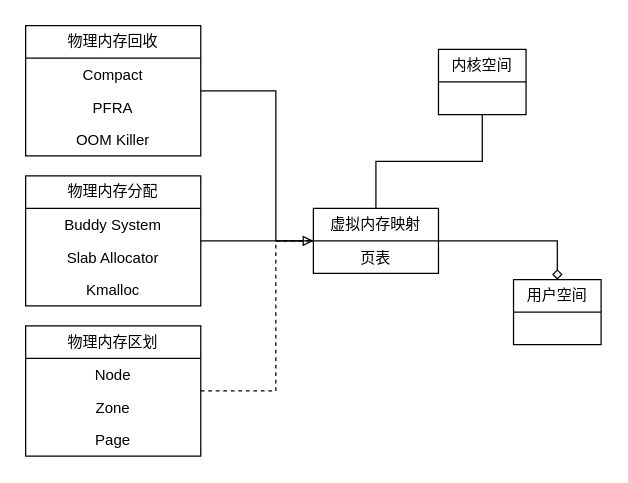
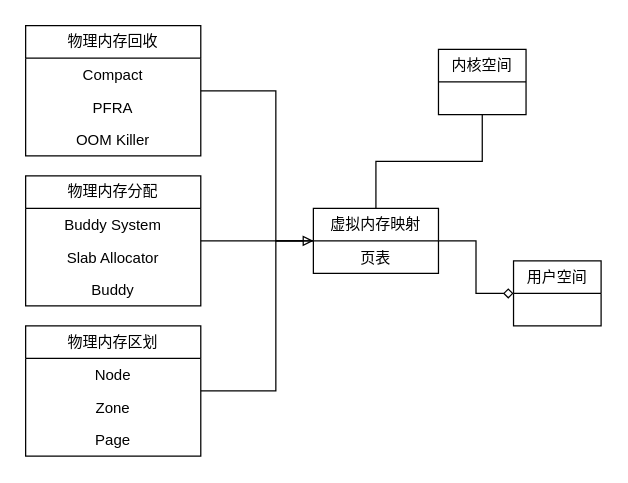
  <mxCell id="0" />
  <mxCell id="1" parent="0" />
  <mxCell id="2" style="edgeStyle=orthogonalEdgeStyle;rounded=0;orthogonalLoop=1;jettySize=auto;html=1;endArrow=none;endFill=0;" edge="1" parent="1" source="3" target="19"><mxGeometry relative="1" as="geometry"><Array as="points"><mxPoint x="220" y="72" /><mxPoint x="220" y="192" /></Array></mxGeometry></mxCell>
  <mxCell id="3" value="物理内存回收" style="swimlane;fontStyle=0;childLayout=stackLayout;horizontal=1;startSize=26;fillColor=none;horizontalStack=0;resizeParent=1;resizeParentMax=0;resizeLast=0;collapsible=1;marginBottom=0;whiteSpace=wrap;html=1;" vertex="1" parent="1"><mxGeometry x="20" y="20" width="140" height="104" as="geometry" /></mxCell>
  <mxCell id="4" value="Compact" style="text;strokeColor=none;fillColor=none;align=center;verticalAlign=top;spacingLeft=4;spacingRight=4;overflow=hidden;rotatable=0;points=[[0,0.5],[1,0.5]];portConstraint=eastwest;whiteSpace=wrap;html=1;" vertex="1" parent="3"><mxGeometry y="26" width="140" height="26" as="geometry" /></mxCell>
  <mxCell id="5" value="PFRA" style="text;strokeColor=none;fillColor=none;align=center;verticalAlign=top;spacingLeft=4;spacingRight=4;overflow=hidden;rotatable=0;points=[[0,0.5],[1,0.5]];portConstraint=eastwest;whiteSpace=wrap;html=1;" vertex="1" parent="3"><mxGeometry y="52" width="140" height="26" as="geometry" /></mxCell>
  <mxCell id="6" value="OOM Killer" style="text;strokeColor=none;fillColor=none;align=center;verticalAlign=top;spacingLeft=4;spacingRight=4;overflow=hidden;rotatable=0;points=[[0,0.5],[1,0.5]];portConstraint=eastwest;whiteSpace=wrap;html=1;" vertex="1" parent="3"><mxGeometry y="78" width="140" height="26" as="geometry" /></mxCell>
  <mxCell id="7" style="edgeStyle=orthogonalEdgeStyle;rounded=0;orthogonalLoop=1;jettySize=auto;html=1;endArrow=block;endFill=0;" edge="1" parent="1" source="8" target="19"><mxGeometry relative="1" as="geometry"><Array as="points"><mxPoint x="210" y="192" /><mxPoint x="210" y="192" /></Array></mxGeometry></mxCell>
  <mxCell id="8" value="物理内存分配" style="swimlane;fontStyle=0;childLayout=stackLayout;horizontal=1;startSize=26;fillColor=none;horizontalStack=0;resizeParent=1;resizeParentMax=0;resizeLast=0;collapsible=1;marginBottom=0;whiteSpace=wrap;html=1;" vertex="1" parent="1"><mxGeometry x="20" y="140" width="140" height="104" as="geometry" /></mxCell>
  <mxCell id="9" value="Buddy System" style="text;strokeColor=none;fillColor=none;align=center;verticalAlign=top;spacingLeft=4;spacingRight=4;overflow=hidden;rotatable=0;points=[[0,0.5],[1,0.5]];portConstraint=eastwest;whiteSpace=wrap;html=1;" vertex="1" parent="8"><mxGeometry y="26" width="140" height="26" as="geometry" /></mxCell>
  <mxCell id="10" value="Slab Allocator" style="text;strokeColor=none;fillColor=none;align=center;verticalAlign=top;spacingLeft=4;spacingRight=4;overflow=hidden;rotatable=0;points=[[0,0.5],[1,0.5]];portConstraint=eastwest;whiteSpace=wrap;html=1;" vertex="1" parent="8"><mxGeometry y="52" width="140" height="26" as="geometry" /></mxCell>
- <mxCell id="11" value="Kmalloc" style="text;strokeColor=none;fillColor=none;align=center;verticalAlign=top;spacingLeft=4;spacingRight=4;overflow=hidden;rotatable=0;points=[[0,0.5],[1,0.5]];portConstraint=eastwest;whiteSpace=wrap;html=1;" vertex="1" parent="8"><mxGeometry y="78" width="140" height="26" as="geometry" /></mxCell>
- <mxCell id="12" style="edgeStyle=orthogonalEdgeStyle;rounded=0;orthogonalLoop=1;jettySize=auto;html=1;endArrow=none;endFill=0;dashed=1;" edge="1" parent="1" source="13" target="19"><mxGeometry relative="1" as="geometry"><Array as="points"><mxPoint x="220" y="312" /><mxPoint x="220" y="192" /></Array></mxGeometry></mxCell>
+ <mxCell id="11" value="Buddy" style="text;strokeColor=none;fillColor=none;align=center;verticalAlign=top;spacingLeft=4;spacingRight=4;overflow=hidden;rotatable=0;points=[[0,0.5],[1,0.5]];portConstraint=eastwest;whiteSpace=wrap;html=1;" vertex="1" parent="8"><mxGeometry y="78" width="140" height="26" as="geometry" /></mxCell>
+ <mxCell id="12" style="edgeStyle=orthogonalEdgeStyle;rounded=0;orthogonalLoop=1;jettySize=auto;html=1;endArrow=none;endFill=0;" edge="1" parent="1" source="13" target="19"><mxGeometry relative="1" as="geometry"><Array as="points"><mxPoint x="220" y="312" /><mxPoint x="220" y="192" /></Array></mxGeometry></mxCell>
  <mxCell id="13" value="物理内存区划" style="swimlane;fontStyle=0;childLayout=stackLayout;horizontal=1;startSize=26;fillColor=none;horizontalStack=0;resizeParent=1;resizeParentMax=0;resizeLast=0;collapsible=1;marginBottom=0;whiteSpace=wrap;html=1;" vertex="1" parent="1"><mxGeometry x="20" y="260" width="140" height="104" as="geometry" /></mxCell>
  <mxCell id="14" value="Node" style="text;strokeColor=none;fillColor=none;align=center;verticalAlign=top;spacingLeft=4;spacingRight=4;overflow=hidden;rotatable=0;points=[[0,0.5],[1,0.5]];portConstraint=eastwest;whiteSpace=wrap;html=1;" vertex="1" parent="13"><mxGeometry y="26" width="140" height="26" as="geometry" /></mxCell>
  <mxCell id="15" value="Zone" style="text;strokeColor=none;fillColor=none;align=center;verticalAlign=top;spacingLeft=4;spacingRight=4;overflow=hidden;rotatable=0;points=[[0,0.5],[1,0.5]];portConstraint=eastwest;whiteSpace=wrap;html=1;" vertex="1" parent="13"><mxGeometry y="52" width="140" height="26" as="geometry" /></mxCell>
  <mxCell id="16" value="Page" style="text;strokeColor=none;fillColor=none;align=center;verticalAlign=top;spacingLeft=4;spacingRight=4;overflow=hidden;rotatable=0;points=[[0,0.5],[1,0.5]];portConstraint=eastwest;whiteSpace=wrap;html=1;" vertex="1" parent="13"><mxGeometry y="78" width="140" height="26" as="geometry" /></mxCell>
  <mxCell id="17" style="edgeStyle=orthogonalEdgeStyle;rounded=0;orthogonalLoop=1;jettySize=auto;html=1;endArrow=none;endFill=0;" edge="1" parent="1" source="19" target="21"><mxGeometry relative="1" as="geometry" /></mxCell>
  <mxCell id="18" style="edgeStyle=orthogonalEdgeStyle;rounded=0;orthogonalLoop=1;jettySize=auto;html=1;endArrow=diamond;endFill=0;" edge="1" parent="1" source="19" target="22"><mxGeometry relative="1" as="geometry" /></mxCell>
  <mxCell id="19" value="虚拟内存映射" style="swimlane;fontStyle=0;childLayout=stackLayout;horizontal=1;startSize=26;fillColor=none;horizontalStack=0;resizeParent=1;resizeParentMax=0;resizeLast=0;collapsible=1;marginBottom=0;whiteSpace=wrap;html=1;" vertex="1" parent="1"><mxGeometry x="250" y="166" width="100" height="52" as="geometry" /></mxCell>
  <mxCell id="20" value="页表" style="text;strokeColor=none;fillColor=none;align=center;verticalAlign=top;spacingLeft=4;spacingRight=4;overflow=hidden;rotatable=0;points=[[0,0.5],[1,0.5]];portConstraint=eastwest;whiteSpace=wrap;html=1;" vertex="1" parent="19"><mxGeometry y="26" width="100" height="26" as="geometry" /></mxCell>
  <mxCell id="21" value="内核空间" style="swimlane;fontStyle=0;childLayout=stackLayout;horizontal=1;startSize=26;fillColor=none;horizontalStack=0;resizeParent=1;resizeParentMax=0;resizeLast=0;collapsible=1;marginBottom=0;whiteSpace=wrap;html=1;" vertex="1" parent="1"><mxGeometry x="350" y="39" width="70" height="52" as="geometry" /></mxCell>
- <mxCell id="22" value="用户空间" style="swimlane;fontStyle=0;childLayout=stackLayout;horizontal=1;startSize=26;fillColor=none;horizontalStack=0;resizeParent=1;resizeParentMax=0;resizeLast=0;collapsible=1;marginBottom=0;whiteSpace=wrap;html=1;" vertex="1" parent="1"><mxGeometry x="410" y="223" width="70" height="52" as="geometry" /></mxCell>
+ <mxCell id="22" value="用户空间" style="swimlane;fontStyle=0;childLayout=stackLayout;horizontal=1;startSize=26;fillColor=none;horizontalStack=0;resizeParent=1;resizeParentMax=0;resizeLast=0;collapsible=1;marginBottom=0;whiteSpace=wrap;html=1;" vertex="1" parent="1"><mxGeometry x="410" y="208" width="70" height="52" as="geometry" /></mxCell>
